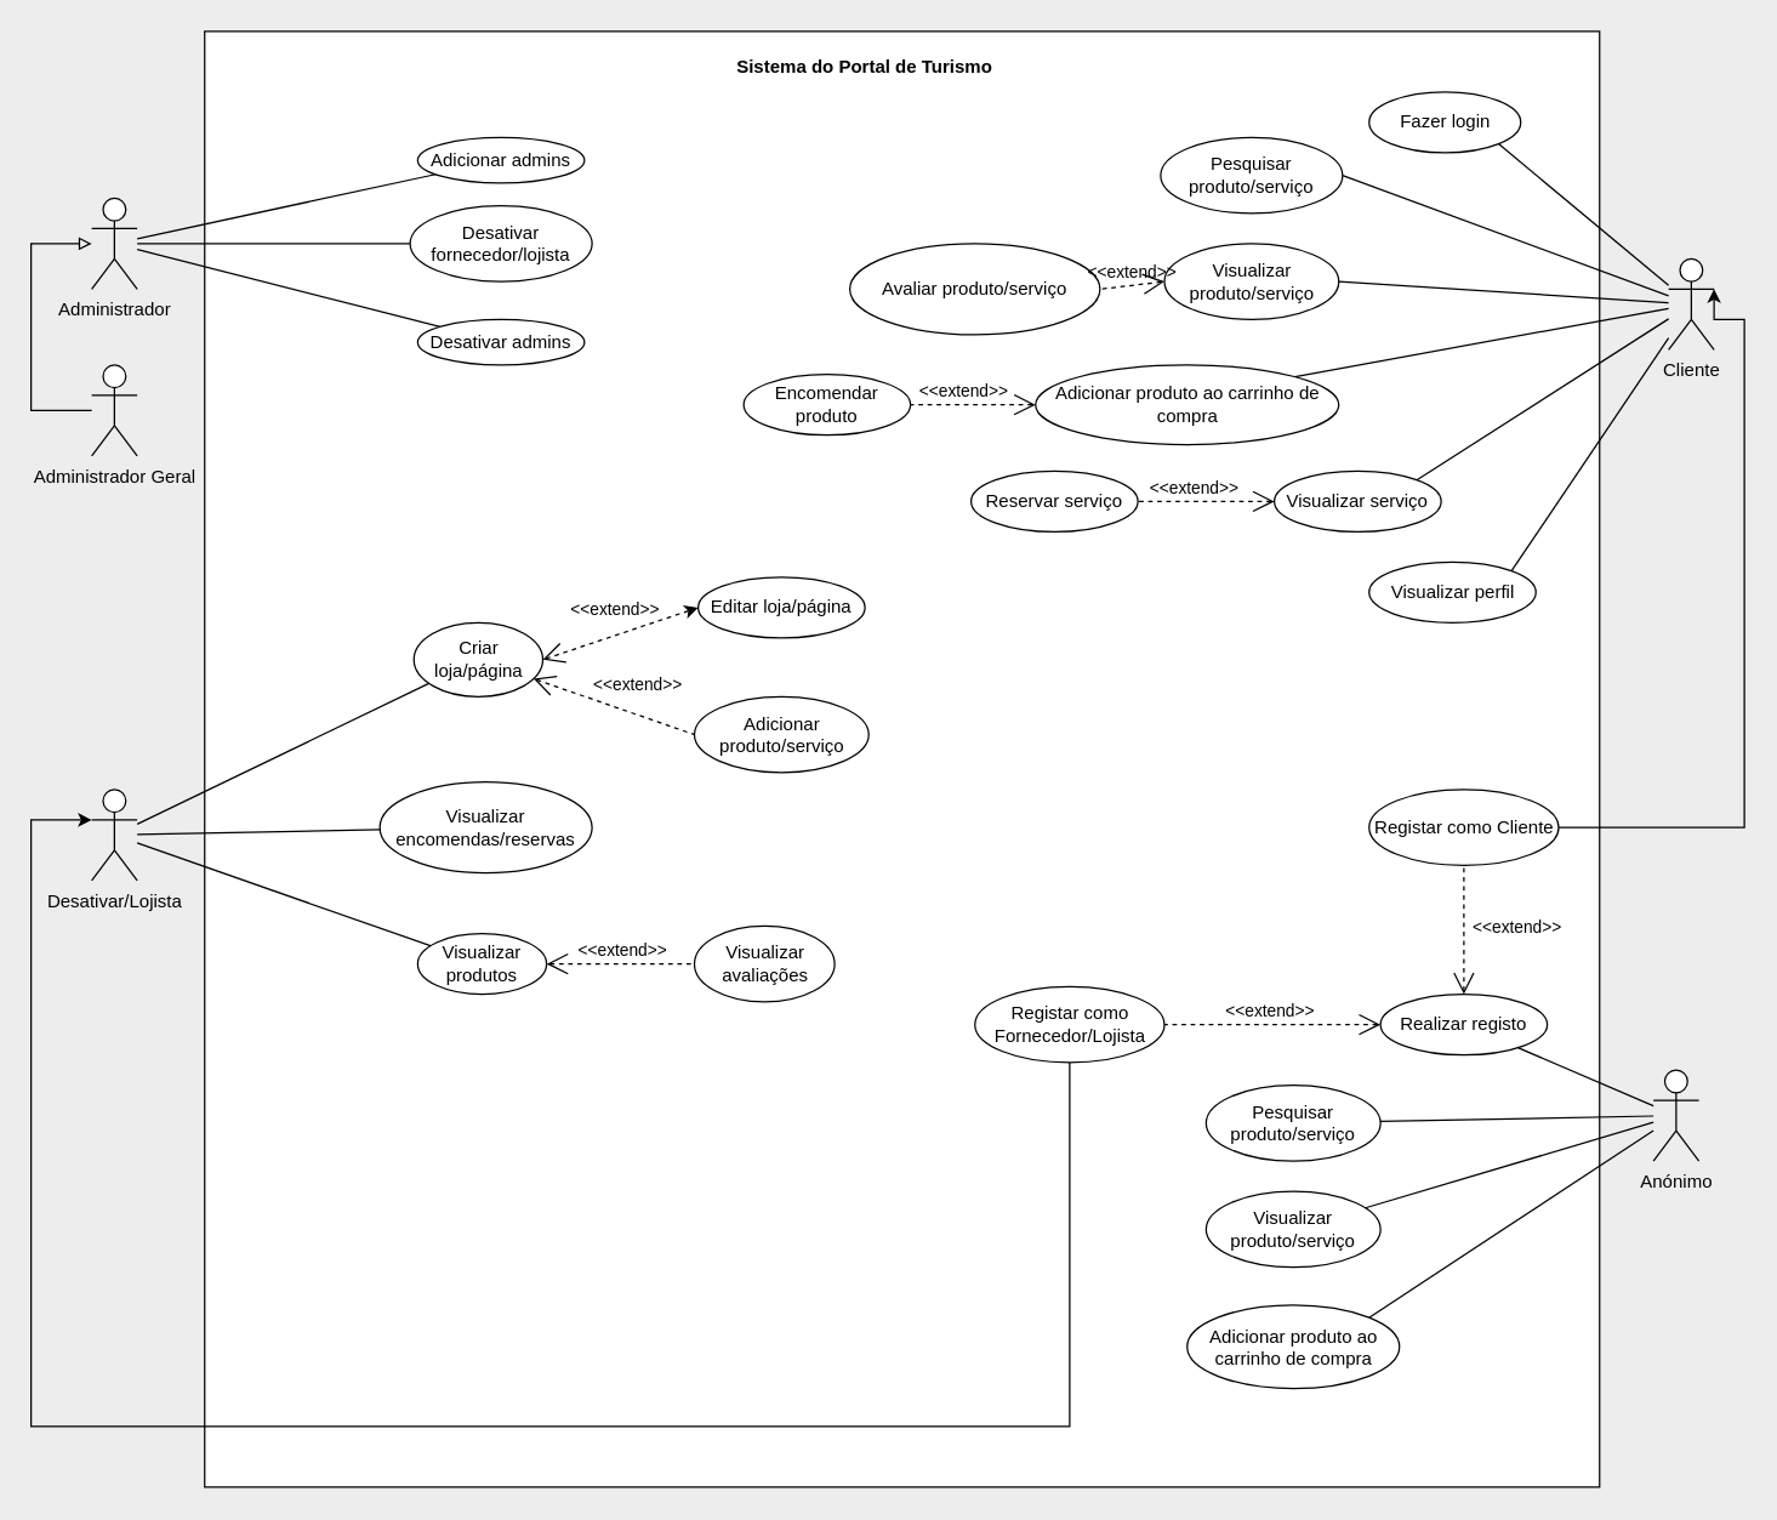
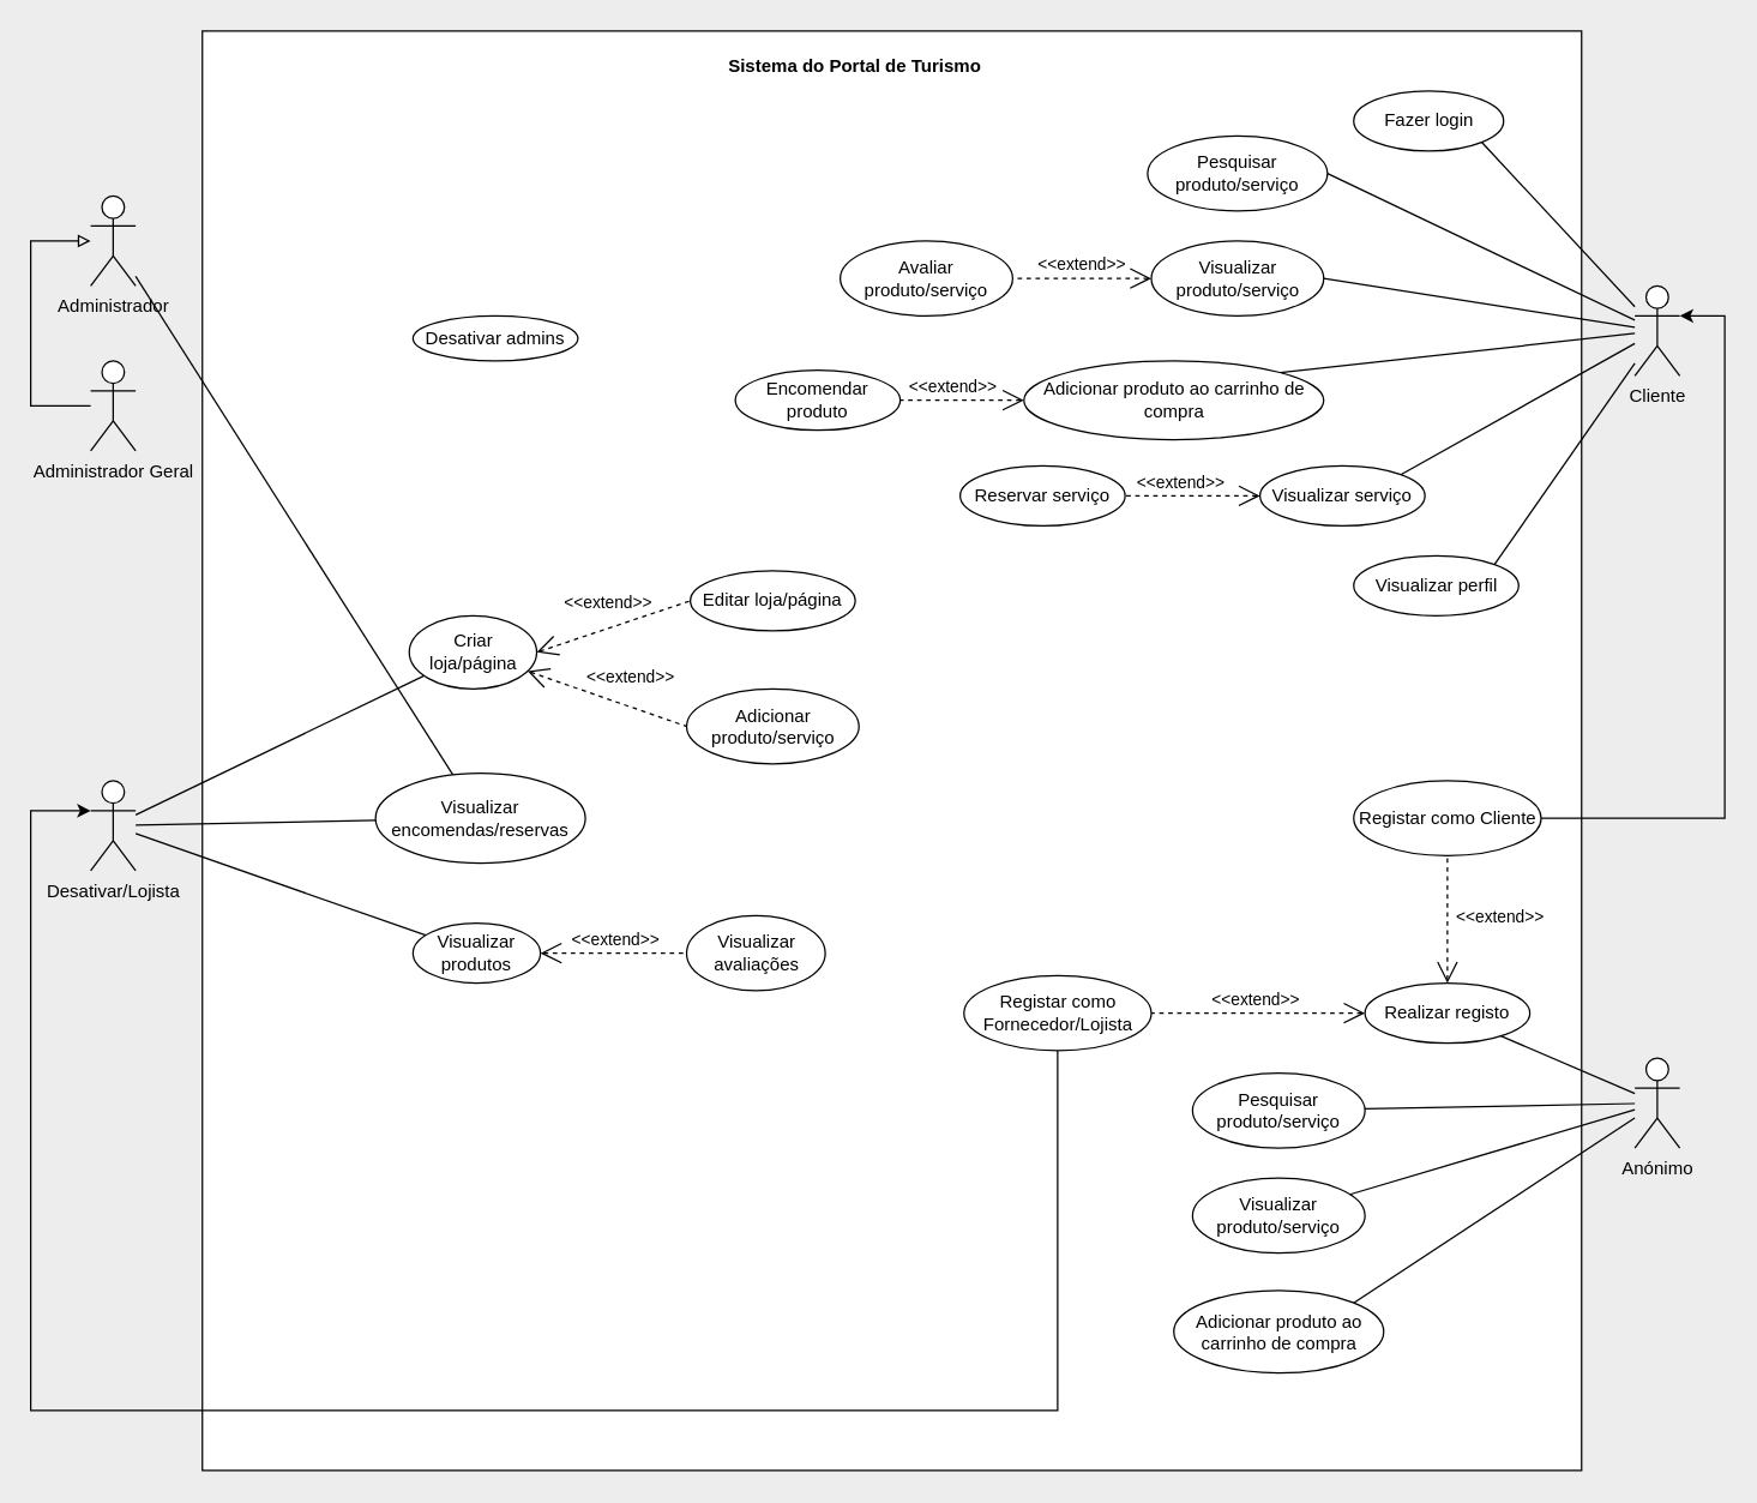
  <mxCell id="0" />
  <mxCell id="1" parent="0" />
  <mxCell id="2" value="&lt;br&gt;" style="html=1;" parent="1" vertex="1"><mxGeometry x="134.5" y="20" width="920" height="960" as="geometry" /></mxCell>
  <mxCell id="3" value="Sistema do Portal de Turismo" style="text;align=center;fontStyle=1;verticalAlign=middle;spacingLeft=3;spacingRight=3;strokeColor=none;rotatable=0;points=[[0,0.5],[1,0.5]];portConstraint=eastwest;" parent="1" vertex="1"><mxGeometry x="530" y="30" width="80" height="26" as="geometry" /></mxCell>
- <mxCell id="4" style="orthogonalLoop=1;jettySize=auto;html=1;endArrow=none;endFill=0;" parent="1" source="7" target="8" edge="1"><mxGeometry relative="1" as="geometry" /></mxCell>
- <mxCell id="5" style="edgeStyle=none;orthogonalLoop=1;jettySize=auto;html=1;endArrow=none;endFill=0;" parent="1" source="7" target="9" edge="1"><mxGeometry relative="1" as="geometry" /></mxCell>
- <mxCell id="6" style="edgeStyle=none;orthogonalLoop=1;jettySize=auto;html=1;endArrow=none;endFill=0;" parent="1" source="7" target="10" edge="1"><mxGeometry relative="1" as="geometry" /></mxCell>
+ <mxCell id="5" style="edgeStyle=none;orthogonalLoop=1;jettySize=auto;html=1;endArrow=none;endFill=0;" parent="1" source="7" target="18" edge="1"><mxGeometry relative="1" as="geometry" /></mxCell>
  <mxCell id="7" value="Administrador" style="shape=umlActor;verticalLabelPosition=bottom;verticalAlign=top;html=1;" parent="1" vertex="1"><mxGeometry x="60" y="130" width="30" height="60" as="geometry" /></mxCell>
- <mxCell id="8" value="Adicionar admins" style="ellipse;whiteSpace=wrap;html=1;" parent="1" vertex="1"><mxGeometry x="275" y="90" width="110" height="30" as="geometry" /></mxCell>
  <mxCell id="9" value="Desativar admins" style="ellipse;whiteSpace=wrap;html=1;" parent="1" vertex="1"><mxGeometry x="275" y="210" width="110" height="30" as="geometry" /></mxCell>
- <mxCell id="10" value="Desativar fornecedor/lojista" style="ellipse;whiteSpace=wrap;html=1;shadow=0;" parent="1" vertex="1"><mxGeometry x="270" y="135" width="120" height="50" as="geometry" /></mxCell>
  <mxCell id="11" style="edgeStyle=none;orthogonalLoop=1;jettySize=auto;html=1;endArrow=none;endFill=0;" parent="1" source="14" target="15" edge="1"><mxGeometry relative="1" as="geometry" /></mxCell>
  <mxCell id="12" style="edgeStyle=none;orthogonalLoop=1;jettySize=auto;html=1;endArrow=none;endFill=0;" parent="1" source="14" target="16" edge="1"><mxGeometry relative="1" as="geometry" /></mxCell>
  <mxCell id="13" style="edgeStyle=none;orthogonalLoop=1;jettySize=auto;html=1;endArrow=none;endFill=0;" parent="1" source="14" target="18" edge="1"><mxGeometry relative="1" as="geometry" /></mxCell>
  <mxCell id="14" value="Desativar/Lojista" style="shape=umlActor;verticalLabelPosition=bottom;verticalAlign=top;html=1;" parent="1" vertex="1"><mxGeometry x="60" y="520" width="30" height="60" as="geometry" /></mxCell>
  <mxCell id="15" value="Visualizar produtos" style="ellipse;whiteSpace=wrap;html=1;" parent="1" vertex="1"><mxGeometry x="275" y="615" width="85" height="40" as="geometry" /></mxCell>
  <mxCell id="16" value="Criar loja/página" style="ellipse;whiteSpace=wrap;html=1;" parent="1" vertex="1"><mxGeometry x="272.5" y="409.99" width="85" height="48.75" as="geometry" /></mxCell>
  <mxCell id="17" value="Adicionar produto/serviço" style="ellipse;whiteSpace=wrap;html=1;" parent="1" vertex="1"><mxGeometry x="457.5" y="458.74" width="115" height="50" as="geometry" /></mxCell>
  <mxCell id="18" value="Visualizar encomendas/reservas" style="ellipse;whiteSpace=wrap;html=1;" parent="1" vertex="1"><mxGeometry x="250" y="515" width="140" height="60" as="geometry" /></mxCell>
  <mxCell id="19" value="Editar loja/página" style="ellipse;whiteSpace=wrap;html=1;" parent="1" vertex="1"><mxGeometry x="460" y="380" width="110" height="40" as="geometry" /></mxCell>
  <mxCell id="20" value="Visualizar avaliações" style="ellipse;whiteSpace=wrap;html=1;" parent="1" vertex="1"><mxGeometry x="457.5" y="610" width="92.5" height="50" as="geometry" /></mxCell>
  <mxCell id="21" style="edgeStyle=none;orthogonalLoop=1;jettySize=auto;html=1;endArrow=none;endFill=0;entryX=1;entryY=1;entryDx=0;entryDy=0;" parent="1" source="27" target="57" edge="1"><mxGeometry relative="1" as="geometry" /></mxCell>
  <mxCell id="22" style="rounded=0;orthogonalLoop=1;jettySize=auto;html=1;entryX=1;entryY=0.5;entryDx=0;entryDy=0;endArrow=none;endFill=0;" edge="1" parent="1" source="27" target="29"><mxGeometry relative="1" as="geometry" /></mxCell>
  <mxCell id="23" style="edgeStyle=none;rounded=0;orthogonalLoop=1;jettySize=auto;html=1;entryX=1;entryY=0;entryDx=0;entryDy=0;endArrow=none;endFill=0;" edge="1" parent="1" source="27" target="33"><mxGeometry relative="1" as="geometry" /></mxCell>
  <mxCell id="24" style="edgeStyle=none;rounded=0;orthogonalLoop=1;jettySize=auto;html=1;entryX=1;entryY=0;entryDx=0;entryDy=0;endArrow=none;endFill=0;" edge="1" parent="1" source="27" target="30"><mxGeometry relative="1" as="geometry" /></mxCell>
  <mxCell id="25" style="edgeStyle=none;rounded=0;orthogonalLoop=1;jettySize=auto;html=1;entryX=1;entryY=0.5;entryDx=0;entryDy=0;endArrow=none;endFill=0;" edge="1" parent="1" source="27" target="51"><mxGeometry relative="1" as="geometry" /></mxCell>
  <mxCell id="26" style="edgeStyle=none;rounded=0;orthogonalLoop=1;jettySize=auto;html=1;entryX=1;entryY=0;entryDx=0;entryDy=0;endArrow=none;endFill=0;" edge="1" parent="1" source="27" target="58"><mxGeometry relative="1" as="geometry" /></mxCell>
- <mxCell id="27" value="Cliente" style="shape=umlActor;verticalLabelPosition=bottom;verticalAlign=top;html=1;" parent="1" vertex="1"><mxGeometry x="1100" y="170" width="30" height="60" as="geometry" /></mxCell>
+ <mxCell id="27" value="Cliente" style="shape=umlActor;verticalLabelPosition=bottom;verticalAlign=top;html=1;" parent="1" vertex="1"><mxGeometry x="1090" y="190" width="30" height="60" as="geometry" /></mxCell>
  <mxCell id="28" value="Visualizar produto/serviço" style="ellipse;whiteSpace=wrap;html=1;" parent="1" vertex="1"><mxGeometry x="795" y="785" width="115" height="50" as="geometry" /></mxCell>
  <mxCell id="29" value="Pesquisar produto/serviço" style="ellipse;whiteSpace=wrap;html=1;" parent="1" vertex="1"><mxGeometry x="765" y="90" width="120" height="50" as="geometry" /></mxCell>
  <mxCell id="30" value="Adicionar produto ao carrinho de compra" style="ellipse;whiteSpace=wrap;html=1;" parent="1" vertex="1"><mxGeometry x="682.5" y="240" width="200" height="52.5" as="geometry" /></mxCell>
  <mxCell id="31" value="Encomendar produto" style="ellipse;whiteSpace=wrap;html=1;" parent="1" vertex="1"><mxGeometry x="490" y="246.25" width="110" height="40" as="geometry" /></mxCell>
- <mxCell id="32" value="Avaliar produto/serviço" style="ellipse;whiteSpace=wrap;html=1;" parent="1" vertex="1"><mxGeometry x="560" y="160" width="165" height="60" as="geometry" /></mxCell>
+ <mxCell id="32" value="Avaliar produto/serviço" style="ellipse;whiteSpace=wrap;html=1;" parent="1" vertex="1"><mxGeometry x="560" y="160" width="115" height="50" as="geometry" /></mxCell>
  <mxCell id="33" value="Visualizar perfil" style="ellipse;whiteSpace=wrap;html=1;" parent="1" vertex="1"><mxGeometry x="902.5" y="369.99" width="110" height="40" as="geometry" /></mxCell>
  <mxCell id="34" style="edgeStyle=none;orthogonalLoop=1;jettySize=auto;html=1;endArrow=none;endFill=0;" parent="1" source="38" target="39" edge="1"><mxGeometry relative="1" as="geometry" /></mxCell>
  <mxCell id="35" style="edgeStyle=none;orthogonalLoop=1;jettySize=auto;html=1;endArrow=none;endFill=0;" parent="1" source="38" target="40" edge="1"><mxGeometry relative="1" as="geometry" /></mxCell>
  <mxCell id="36" style="edgeStyle=none;orthogonalLoop=1;jettySize=auto;html=1;endArrow=none;endFill=0;" parent="1" source="38" target="28" edge="1"><mxGeometry relative="1" as="geometry" /></mxCell>
  <mxCell id="37" style="edgeStyle=none;rounded=0;orthogonalLoop=1;jettySize=auto;html=1;entryX=1;entryY=0;entryDx=0;entryDy=0;endArrow=none;endFill=0;" edge="1" parent="1" source="38" target="41"><mxGeometry relative="1" as="geometry" /></mxCell>
  <mxCell id="38" value="Anónimo" style="shape=umlActor;verticalLabelPosition=bottom;verticalAlign=top;html=1;" parent="1" vertex="1"><mxGeometry x="1090" y="705" width="30" height="60" as="geometry" /></mxCell>
  <mxCell id="39" value="Realizar registo" style="ellipse;whiteSpace=wrap;html=1;" parent="1" vertex="1"><mxGeometry x="910" y="655" width="110" height="40" as="geometry" /></mxCell>
  <mxCell id="40" value="Pesquisar produto/serviço" style="ellipse;whiteSpace=wrap;html=1;" parent="1" vertex="1"><mxGeometry x="795" y="715" width="115" height="50" as="geometry" /></mxCell>
  <mxCell id="41" value="Adicionar produto ao carrinho de compra" style="ellipse;whiteSpace=wrap;html=1;" parent="1" vertex="1"><mxGeometry x="782.5" y="860" width="140" height="55" as="geometry" /></mxCell>
  <mxCell id="42" style="edgeStyle=none;orthogonalLoop=1;jettySize=auto;html=1;exitX=0.5;exitY=1;exitDx=0;exitDy=0;endArrow=none;endFill=0;" parent="1" source="15" target="15" edge="1"><mxGeometry relative="1" as="geometry" /></mxCell>
- <mxCell id="43" value="&amp;lt;&amp;lt;extend&amp;gt;&amp;gt;" style="edgeStyle=none;html=1;startArrow=open;endArrow=classic;startSize=12;verticalAlign=bottom;dashed=1;labelBackgroundColor=none;exitX=1;exitY=0.5;exitDx=0;exitDy=0;entryX=0;entryY=0.5;entryDx=0;entryDy=0;" parent="1" source="16" target="19" edge="1"><mxGeometry x="-0.025" y="8" width="160" relative="1" as="geometry"><mxPoint x="440" y="410" as="sourcePoint" /><mxPoint x="600" y="410" as="targetPoint" /><mxPoint as="offset" /></mxGeometry></mxCell>
+ <mxCell id="43" value="&amp;lt;&amp;lt;extend&amp;gt;&amp;gt;" style="edgeStyle=none;html=1;startArrow=open;endArrow=none;startSize=12;verticalAlign=bottom;dashed=1;labelBackgroundColor=none;exitX=1;exitY=0.5;exitDx=0;exitDy=0;entryX=0;entryY=0.5;entryDx=0;entryDy=0;" parent="1" source="16" target="19" edge="1"><mxGeometry x="-0.025" y="8" width="160" relative="1" as="geometry"><mxPoint x="440" y="410" as="sourcePoint" /><mxPoint x="600" y="410" as="targetPoint" /><mxPoint as="offset" /></mxGeometry></mxCell>
  <mxCell id="44" style="edgeStyle=orthogonalEdgeStyle;rounded=0;orthogonalLoop=1;jettySize=auto;html=1;exitX=0.5;exitY=1;exitDx=0;exitDy=0;" parent="1" source="45" target="14" edge="1"><mxGeometry relative="1" as="geometry"><Array as="points"><mxPoint x="705" y="940" /><mxPoint x="20" y="940" /><mxPoint x="20" y="540" /></Array><mxPoint x="50" y="520" as="targetPoint" /></mxGeometry></mxCell>
  <mxCell id="45" value="Registar como Fornecedor/Lojista" style="ellipse;whiteSpace=wrap;html=1;" parent="1" vertex="1"><mxGeometry x="642.5" y="650" width="125" height="50" as="geometry" /></mxCell>
  <mxCell id="46" style="edgeStyle=orthogonalEdgeStyle;rounded=0;orthogonalLoop=1;jettySize=auto;html=1;entryX=1;entryY=0.333;entryDx=0;entryDy=0;entryPerimeter=0;" parent="1" source="47" target="27" edge="1"><mxGeometry relative="1" as="geometry"><Array as="points"><mxPoint x="1150" y="545" /><mxPoint x="1150" y="210" /></Array></mxGeometry></mxCell>
  <mxCell id="47" value="Registar como Cliente" style="ellipse;whiteSpace=wrap;html=1;" parent="1" vertex="1"><mxGeometry x="902.5" y="520" width="125" height="50" as="geometry" /></mxCell>
  <mxCell id="48" value="&amp;lt;&amp;lt;extend&amp;gt;&amp;gt;" style="edgeStyle=none;html=1;startArrow=open;endArrow=none;startSize=12;verticalAlign=bottom;dashed=1;labelBackgroundColor=none;entryX=0.5;entryY=1;entryDx=0;entryDy=0;exitX=0.5;exitY=0;exitDx=0;exitDy=0;" parent="1" source="39" target="47" edge="1"><mxGeometry x="-0.176" y="-35" width="160" relative="1" as="geometry"><mxPoint x="450" y="395.62" as="sourcePoint" /><mxPoint x="382.5" y="395.615" as="targetPoint" /><mxPoint as="offset" /></mxGeometry></mxCell>
  <mxCell id="49" value="" style="edgeStyle=orthogonalEdgeStyle;rounded=0;orthogonalLoop=1;jettySize=auto;html=1;endArrow=block;endFill=0;" edge="1" parent="1" source="50" target="7"><mxGeometry relative="1" as="geometry"><mxPoint x="30" y="250" as="targetPoint" /><Array as="points"><mxPoint x="20" y="270" /><mxPoint x="20" y="160" /></Array></mxGeometry></mxCell>
  <mxCell id="50" value="Administrador Geral" style="shape=umlActor;verticalLabelPosition=bottom;verticalAlign=top;html=1;" parent="1" vertex="1"><mxGeometry x="60" y="240" width="30" height="60" as="geometry" /></mxCell>
  <mxCell id="51" value="Visualizar produto/serviço" style="ellipse;whiteSpace=wrap;html=1;" parent="1" vertex="1"><mxGeometry x="767.5" y="160" width="115" height="50" as="geometry" /></mxCell>
  <mxCell id="52" value="&amp;lt;&amp;lt;extend&amp;gt;&amp;gt;" style="edgeStyle=none;html=1;startArrow=open;endArrow=none;startSize=12;verticalAlign=bottom;dashed=1;labelBackgroundColor=none;exitX=0;exitY=0.5;exitDx=0;exitDy=0;entryX=1;entryY=0.5;entryDx=0;entryDy=0;" parent="1" source="30" target="31" edge="1"><mxGeometry x="0.172" width="160" relative="1" as="geometry"><mxPoint x="821.119" y="157.525" as="sourcePoint" /><mxPoint x="700" y="260" as="targetPoint" /><mxPoint as="offset" /></mxGeometry></mxCell>
  <mxCell id="53" value="Reservar serviço" style="ellipse;whiteSpace=wrap;html=1;" parent="1" vertex="1"><mxGeometry x="640" y="310" width="110" height="40" as="geometry" /></mxCell>
  <mxCell id="54" value="&amp;lt;&amp;lt;extend&amp;gt;&amp;gt;" style="edgeStyle=none;html=1;startArrow=open;endArrow=none;startSize=12;verticalAlign=bottom;dashed=1;labelBackgroundColor=none;exitX=1;exitY=0.5;exitDx=0;exitDy=0;entryX=0;entryY=0.5;entryDx=0;entryDy=0;" parent="1" source="15" target="20" edge="1"><mxGeometry x="0.026" width="160" relative="1" as="geometry"><mxPoint x="841.119" y="177.525" as="sourcePoint" /><mxPoint x="920" y="145" as="targetPoint" /><mxPoint as="offset" /></mxGeometry></mxCell>
  <mxCell id="55" value="&amp;lt;&amp;lt;extend&amp;gt;&amp;gt;" style="edgeStyle=none;html=1;startArrow=open;endArrow=none;startSize=12;verticalAlign=bottom;dashed=1;labelBackgroundColor=none;entryX=0;entryY=0.5;entryDx=0;entryDy=0;" parent="1" source="16" target="17" edge="1"><mxGeometry x="0.23" y="10" width="160" relative="1" as="geometry"><mxPoint x="327.5" y="725" as="sourcePoint" /><mxPoint x="327.5" y="665" as="targetPoint" /><mxPoint as="offset" /></mxGeometry></mxCell>
  <mxCell id="56" value="&amp;lt;&amp;lt;extend&amp;gt;&amp;gt;" style="edgeStyle=none;html=1;startArrow=open;endArrow=none;startSize=12;verticalAlign=bottom;dashed=1;labelBackgroundColor=none;entryX=1;entryY=0.5;entryDx=0;entryDy=0;exitX=0;exitY=0.5;exitDx=0;exitDy=0;" edge="1" parent="1" source="51" target="32"><mxGeometry x="0.027" width="160" relative="1" as="geometry"><mxPoint x="460" y="300" as="sourcePoint" /><mxPoint x="620" y="300" as="targetPoint" /><mxPoint as="offset" /></mxGeometry></mxCell>
  <mxCell id="57" value="Fazer login" style="ellipse;whiteSpace=wrap;html=1;" vertex="1" parent="1"><mxGeometry x="902.5" y="60" width="100" height="40" as="geometry" /></mxCell>
  <mxCell id="58" value="Visualizar serviço" style="ellipse;whiteSpace=wrap;html=1;" vertex="1" parent="1"><mxGeometry x="840" y="310" width="110" height="40" as="geometry" /></mxCell>
  <mxCell id="59" value="&amp;lt;&amp;lt;extend&amp;gt;&amp;gt;" style="edgeStyle=none;html=1;startArrow=open;endArrow=none;startSize=12;verticalAlign=bottom;dashed=1;labelBackgroundColor=none;exitX=0;exitY=0.5;exitDx=0;exitDy=0;entryX=1;entryY=0.5;entryDx=0;entryDy=0;" edge="1" parent="1" source="58" target="53"><mxGeometry x="0.172" width="160" relative="1" as="geometry"><mxPoint x="842.5" y="380" as="sourcePoint" /><mxPoint x="760" y="380" as="targetPoint" /><mxPoint as="offset" /></mxGeometry></mxCell>
  <mxCell id="60" value="&amp;lt;&amp;lt;extend&amp;gt;&amp;gt;" style="edgeStyle=none;html=1;startArrow=open;endArrow=none;startSize=12;verticalAlign=bottom;dashed=1;labelBackgroundColor=none;entryX=1;entryY=0.5;entryDx=0;entryDy=0;exitX=0;exitY=0.5;exitDx=0;exitDy=0;" edge="1" parent="1" source="39" target="45"><mxGeometry x="0.029" width="160" relative="1" as="geometry"><mxPoint x="975" y="665" as="sourcePoint" /><mxPoint x="975" y="580" as="targetPoint" /><mxPoint as="offset" /></mxGeometry></mxCell>
